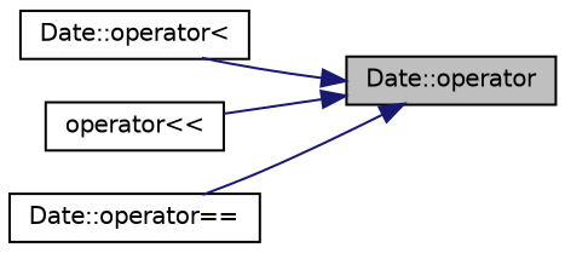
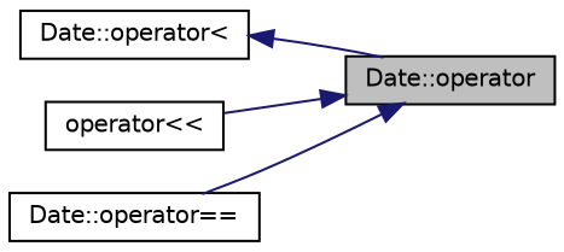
  digraph {
    rankdir=RL
    node [color=black fillcolor=white fontname=Helvetica fontsize=10 shape=record style=filled]
    edge [color=midnightblue dir=back fontname=Helvetica fontsize=10 labelfontname=Helvetica labelfontsize=10 style=solid]
    n1 [fillcolor=grey75 fontcolor=black height=0.2 label="Date::operator" width=0.4]
    n2 [height=0.2 label="Date::operator\<" width=0.4]
    n3 [height=0.2 label="operator\<\<" width=0.4]
    n4 [height=0.2 label="Date::operator==" width=0.4]
-   n1 -> n2
+   n2 -> n1
    n1 -> n3
    n1 -> n4
  }
